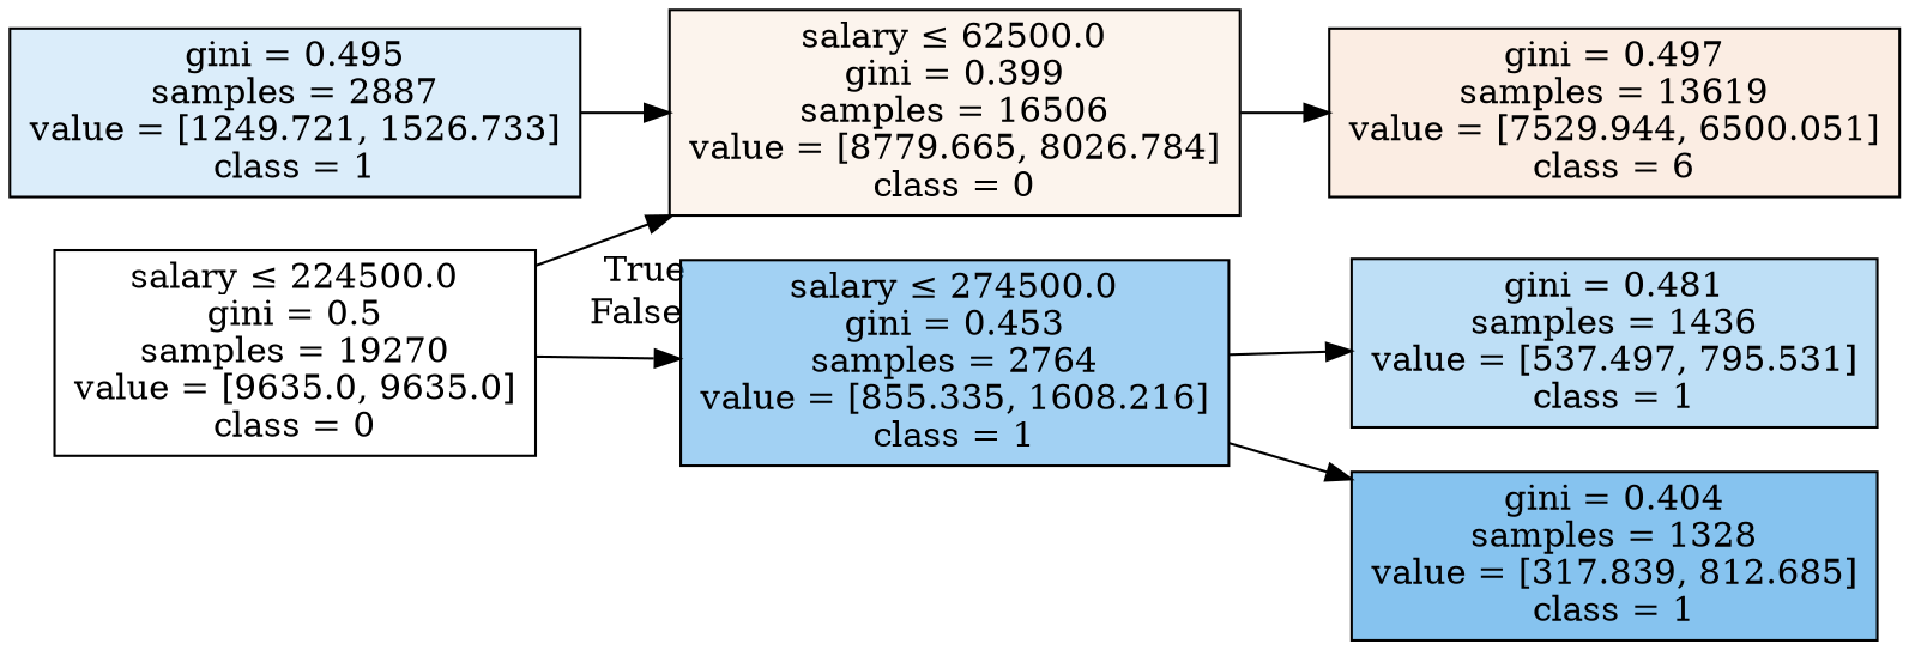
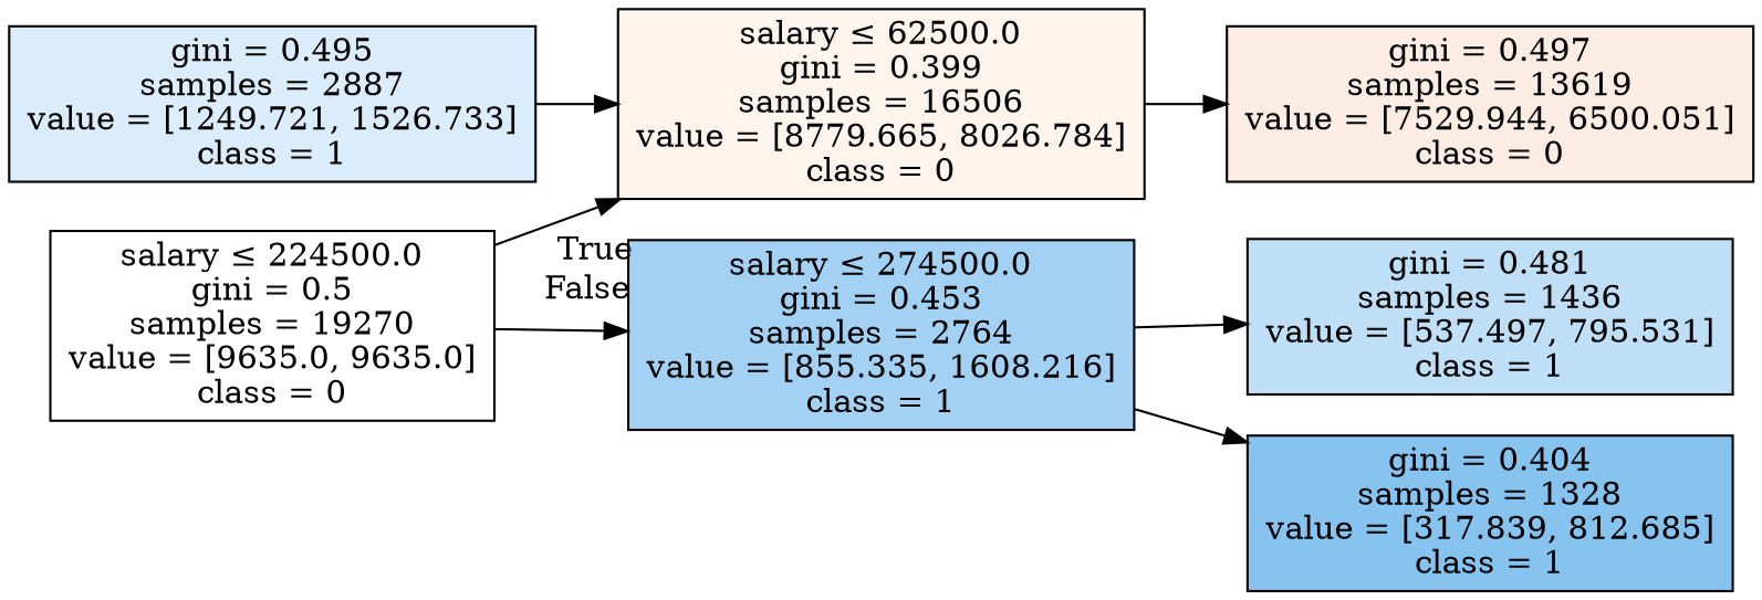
  digraph {
    rankdir=LR
    node [color=black shape=box style=filled]
    n1 [fillcolor="#e5813900" label=<salary &le; 224500.0<br/>gini = 0.5<br/>samples = 19270<br/>value = [9635.0, 9635.0]<br/>class = 0>]
    n2 [fillcolor="#e5813916" label=<salary &le; 62500.0<br/>gini = 0.399<br/>samples = 16506<br/>value = [8779.665, 8026.784]<br/>class = 0>]
    n3 [fillcolor="#399de577" label=<salary &le; 274500.0<br/>gini = 0.453<br/>samples = 2764<br/>value = [855.335, 1608.216]<br/>class = 1>]
-   n4 [fillcolor="#e5813923" label=<gini = 0.497<br/>samples = 13619<br/>value = [7529.944, 6500.051]<br/>class = 6>]
+   n4 [fillcolor="#e5813923" label=<gini = 0.497<br/>samples = 13619<br/>value = [7529.944, 6500.051]<br/>class = 0>]
    n5 [fillcolor="#399de553" label=<gini = 0.481<br/>samples = 1436<br/>value = [537.497, 795.531]<br/>class = 1>]
    n6 [fillcolor="#399de59b" label=<gini = 0.404<br/>samples = 1328<br/>value = [317.839, 812.685]<br/>class = 1>]
    n7 [fillcolor="#399de52e" label=<gini = 0.495<br/>samples = 2887<br/>value = [1249.721, 1526.733]<br/>class = 1>]
    n1 -> n2 [headlabel=True labelangle=45 labeldistance=2.5]
    n1 -> n3 [headlabel=False labelangle=-45 labeldistance=2.5]
    n2 -> n4
    n3 -> n5
    n3 -> n6
    n7 -> n2
  }
